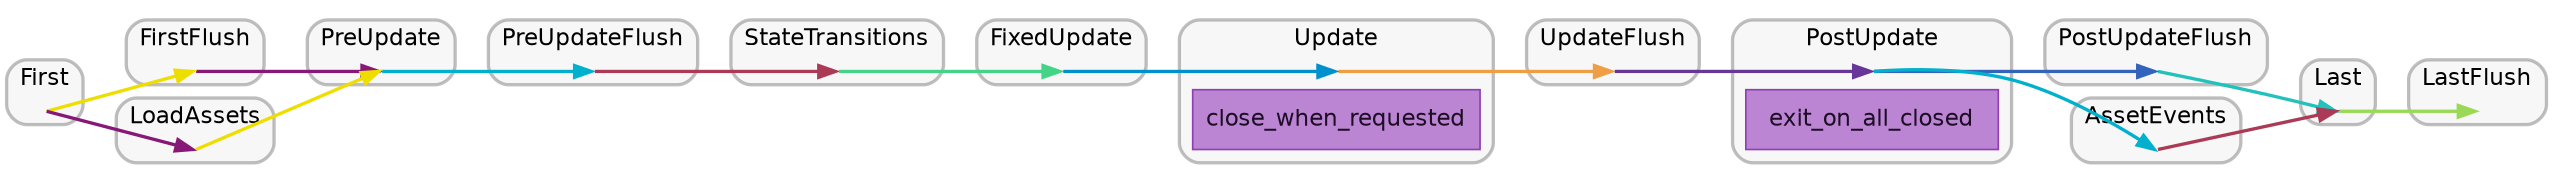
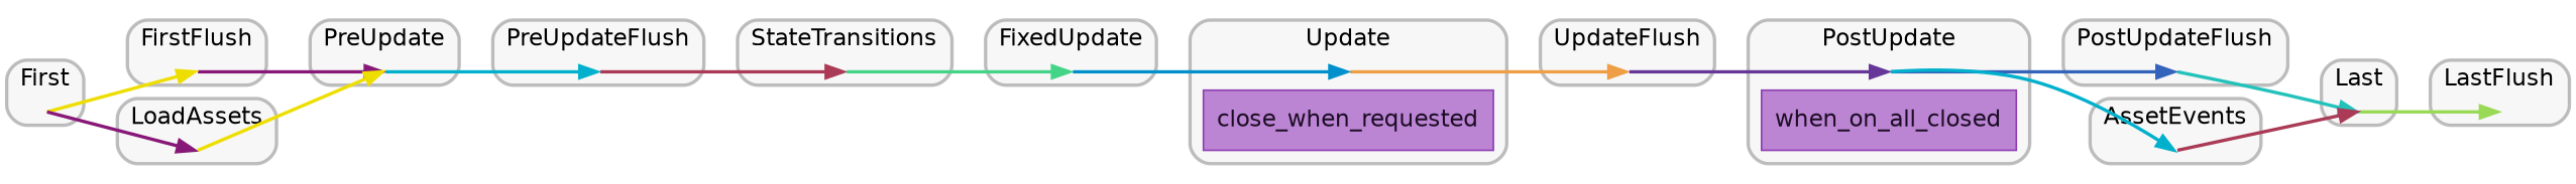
  digraph {
    bgcolor=white
    compound=true
    fontname=Helvetica
    nodesep=0.15
    rankdir=LR
    splines=spline
    node [shape=point style=invis]
    edge [color="#881877" penwidth=2]
    "set_marker_node_Set(2)" [height=0]
    "set_marker_node_Set(0)" [height=0]
    n3 [color="#8e3fb3" fillcolor="#bb85d4" fontcolor="#1d0d25" fontname=Helvetica label=close_when_requested penwidth=1 shape=box style=filled]
    "set_marker_node_Set(3)" [height=0]
    "set_marker_node_Set(4)" [height=0]
    "set_marker_node_Set(5)" [height=0]
    "set_marker_node_Set(6)" [height=0]
    "set_marker_node_Set(7)" [height=0]
    "set_marker_node_Set(8)" [height=0]
    "set_marker_node_Set(9)" [height=0]
    "set_marker_node_Set(10)" [height=0]
    "set_marker_node_Set(11)" [height=0]
-   n13 [color="#8e3fb3" fillcolor="#bb85d4" fontcolor="#1d0d25" fontname=Helvetica label=exit_on_all_closed penwidth=1 shape=box style=filled]
+   n13 [color="#8e3fb3" fillcolor="#bb85d4" fontcolor="#1d0d25" fontname=Helvetica label=when_on_all_closed penwidth=1 shape=box style=filled]
    "set_marker_node_Set(12)" [height=0]
    "set_marker_node_Set(59)" [height=0]
    "set_marker_node_Set(60)" [height=0]
    subgraph cluster_1 {
      color="#00000040"
      fillcolor="#00000008"
      label=FirstFlush
      penwidth=2
      style="rounded,filled"
      "set_marker_node_Set(2)"
    }
    subgraph cluster_2 {
      color="#00000040"
      fillcolor="#00000008"
      label=Update
      penwidth=2
      style="rounded,filled"
      "set_marker_node_Set(0)"
      n3
    }
    subgraph cluster_3 {
      color="#00000040"
      fillcolor="#00000008"
      label=PreUpdateFlush
      penwidth=2
      style="rounded,filled"
      "set_marker_node_Set(3)"
    }
    subgraph cluster_4 {
      color="#00000040"
      fillcolor="#00000008"
      label=UpdateFlush
      penwidth=2
      style="rounded,filled"
      "set_marker_node_Set(4)"
    }
    subgraph cluster_5 {
      color="#00000040"
      fillcolor="#00000008"
      label=PostUpdateFlush
      penwidth=2
      style="rounded,filled"
      "set_marker_node_Set(5)"
    }
    subgraph cluster_6 {
      color="#00000040"
      fillcolor="#00000008"
      label=LastFlush
      penwidth=2
      style="rounded,filled"
      "set_marker_node_Set(6)"
    }
    subgraph cluster_7 {
      color="#00000040"
      fillcolor="#00000008"
      label=First
      penwidth=2
      style="rounded,filled"
      "set_marker_node_Set(7)"
    }
    subgraph cluster_8 {
      color="#00000040"
      fillcolor="#00000008"
      label=PreUpdate
      penwidth=2
      style="rounded,filled"
      "set_marker_node_Set(8)"
    }
    subgraph cluster_9 {
      color="#00000040"
      fillcolor="#00000008"
      label=StateTransitions
      penwidth=2
      style="rounded,filled"
      "set_marker_node_Set(9)"
    }
    subgraph cluster_10 {
      color="#00000040"
      fillcolor="#00000008"
      label=FixedUpdate
      penwidth=2
      style="rounded,filled"
      "set_marker_node_Set(10)"
    }
    subgraph cluster_11 {
      color="#00000040"
      fillcolor="#00000008"
      label=PostUpdate
      penwidth=2
      style="rounded,filled"
      "set_marker_node_Set(11)"
      n13
    }
    subgraph cluster_12 {
      color="#00000040"
      fillcolor="#00000008"
      label=Last
      penwidth=2
      style="rounded,filled"
      "set_marker_node_Set(12)"
    }
    subgraph cluster_13 {
      color="#00000040"
      fillcolor="#00000008"
      label=LoadAssets
      penwidth=2
      style="rounded,filled"
      "set_marker_node_Set(59)"
    }
    subgraph cluster_14 {
      color="#00000040"
      fillcolor="#00000008"
      label=AssetEvents
      penwidth=2
      style="rounded,filled"
      "set_marker_node_Set(60)"
    }
    "set_marker_node_Set(2)" -> "set_marker_node_Set(8)"
    "set_marker_node_Set(0)" -> "set_marker_node_Set(4)" [color="#ee9e44"]
    "set_marker_node_Set(3)" -> "set_marker_node_Set(9)" [color="#aa3a55"]
    "set_marker_node_Set(4)" -> "set_marker_node_Set(11)" [color="#663699"]
    "set_marker_node_Set(5)" -> "set_marker_node_Set(12)" [color="#22c2bb"]
    "set_marker_node_Set(7)" -> "set_marker_node_Set(2)" [color="#eede00"]
    "set_marker_node_Set(7)" -> "set_marker_node_Set(59)"
    "set_marker_node_Set(8)" -> "set_marker_node_Set(3)" [color="#00b0cc"]
    "set_marker_node_Set(9)" -> "set_marker_node_Set(10)" [color="#44d488"]
    "set_marker_node_Set(10)" -> "set_marker_node_Set(0)" [color="#0090cc"]
    "set_marker_node_Set(11)" -> "set_marker_node_Set(5)" [color="#3363bb"]
    "set_marker_node_Set(11)" -> "set_marker_node_Set(60)" [color="#00b0cc"]
    "set_marker_node_Set(12)" -> "set_marker_node_Set(6)" [color="#99d955"]
    "set_marker_node_Set(59)" -> "set_marker_node_Set(8)" [color="#eede00"]
    "set_marker_node_Set(60)" -> "set_marker_node_Set(12)" [color="#aa3a55"]
  }
